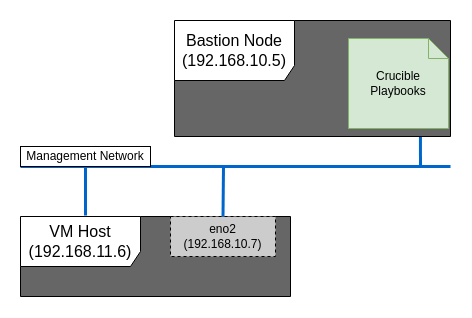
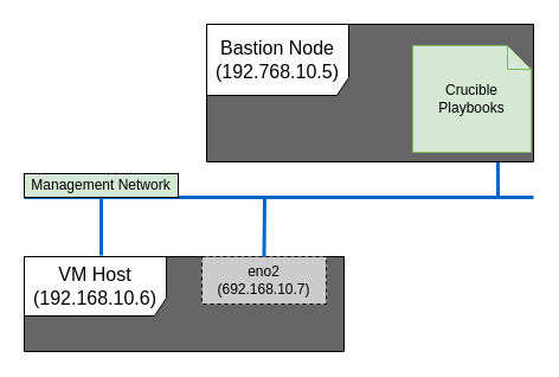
  <mxCell id="0" />
  <mxCell id="1" parent="0" />
- <mxCell id="2" value="&lt;span style=&quot;font-size: 16px&quot;&gt;VM Host&lt;br&gt;(192.168.11.6)&lt;br&gt;&lt;/span&gt;" style="shape=umlFrame;whiteSpace=wrap;html=1;width=120;height=50;swimlaneFillColor=#666;" parent="1" vertex="1"><mxGeometry x="20" y="216" width="270" height="80" as="geometry" /></mxCell>
+ <mxCell id="2" value="&lt;span style=&quot;font-size: 16px&quot;&gt;VM Host&lt;br&gt;(192.168.10.6)&lt;br&gt;&lt;/span&gt;" style="shape=umlFrame;whiteSpace=wrap;html=1;width=120;height=50;swimlaneFillColor=#666;" parent="1" vertex="1"><mxGeometry x="20" y="216" width="270" height="80" as="geometry" /></mxCell>
  <mxCell id="3" value="" style="endArrow=none;html=1;strokeWidth=3;strokeColor=#0066CC;" parent="1" edge="1"><mxGeometry width="50" height="50" relative="1" as="geometry"><mxPoint x="20" y="166" as="sourcePoint" /><mxPoint x="450" y="166" as="targetPoint" /></mxGeometry></mxCell>
- <mxCell id="4" value="eno2&lt;br&gt;(192.168.10.7)" style="rounded=0;whiteSpace=wrap;html=1;dashed=1;fillColor=#CCC;" parent="1" vertex="1"><mxGeometry x="170" y="216" width="105" height="40" as="geometry" /></mxCell>
+ <mxCell id="4" value="eno2&lt;br&gt;(692.168.10.7)" style="rounded=0;whiteSpace=wrap;html=1;dashed=1;fillColor=#CCC;" parent="1" vertex="1"><mxGeometry x="170" y="216" width="105" height="40" as="geometry" /></mxCell>
  <mxCell id="5" value="" style="endArrow=none;html=1;strokeWidth=3;entryX=0.5;entryY=1;entryDx=0;entryDy=0;strokeColor=#0066CC;" parent="1" target="7" edge="1"><mxGeometry width="50" height="50" relative="1" as="geometry"><mxPoint x="85" y="215" as="sourcePoint" /><mxPoint x="89" y="166" as="targetPoint" /></mxGeometry></mxCell>
  <mxCell id="6" value="" style="endArrow=none;html=1;entryX=0.5;entryY=0;entryDx=0;entryDy=0;strokeWidth=3;strokeColor=#0066CC;" parent="1" target="4" edge="1"><mxGeometry width="50" height="50" relative="1" as="geometry"><mxPoint x="223" y="166" as="sourcePoint" /><mxPoint x="235" y="216" as="targetPoint" /></mxGeometry></mxCell>
- <mxCell id="7" value="Management Network" style="rounded=0;whiteSpace=wrap;html=1;" parent="1" vertex="1"><mxGeometry x="20" y="146" width="130" height="20" as="geometry" /></mxCell>
+ <mxCell id="7" value="Management Network" style="rounded=0;whiteSpace=wrap;html=1;fillColor=#d5e8d4;" parent="1" vertex="1"><mxGeometry x="20" y="146" width="130" height="20" as="geometry" /></mxCell>
  <mxCell id="8" value="" style="endArrow=none;html=1;strokeWidth=3;entryX=0.891;entryY=1;entryDx=0;entryDy=0;entryPerimeter=0;strokeColor=#0066CC;" parent="1" target="9" edge="1"><mxGeometry width="50" height="50" relative="1" as="geometry"><mxPoint x="420" y="166" as="sourcePoint" /><mxPoint x="525" y="145" as="targetPoint" /></mxGeometry></mxCell>
- <mxCell id="9" value="&lt;font style=&quot;font-size: 16px&quot;&gt;Bastion Node&lt;br&gt;(192.168.10.5)&lt;br&gt;&lt;/font&gt;" style="shape=umlFrame;whiteSpace=wrap;html=1;width=120;height=60;swimlaneFillColor=#666666;" parent="1" vertex="1"><mxGeometry x="174" y="20" width="276" height="116" as="geometry" /></mxCell>
+ <mxCell id="9" value="&lt;font style=&quot;font-size: 16px&quot;&gt;Bastion Node&lt;br&gt;(192.768.10.5)&lt;br&gt;&lt;/font&gt;" style="shape=umlFrame;whiteSpace=wrap;html=1;width=120;height=60;swimlaneFillColor=#666666;" parent="1" vertex="1"><mxGeometry x="174" y="20" width="276" height="116" as="geometry" /></mxCell>
  <mxCell id="10" value="Crucible Playbooks" style="shape=note;size=20;whiteSpace=wrap;html=1;fillColor=#d5e8d4;strokeColor=#82b366;" parent="1" vertex="1"><mxGeometry x="348" y="38" width="100" height="90" as="geometry" /></mxCell>
